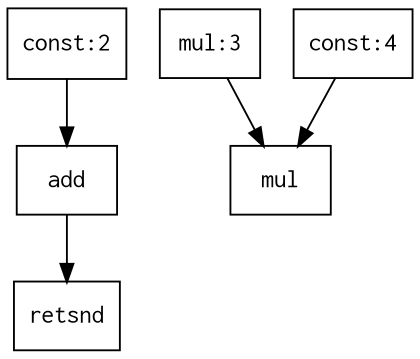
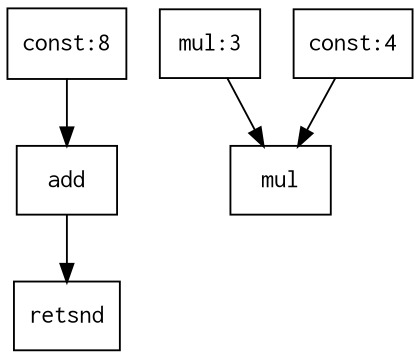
  digraph {
    node [fontname=Courier shape=record]
-   n1 [label="const:2"]
+   n1 [label="const:8"]
    n2 [label=add]
    n3 [label=retsnd]
    n4 [label="mul:3"]
    n5 [label=mul]
    n6 [label="const:4"]
    n1 -> n2
    n2 -> n3
    n4 -> n5
    n6 -> n5
  }
